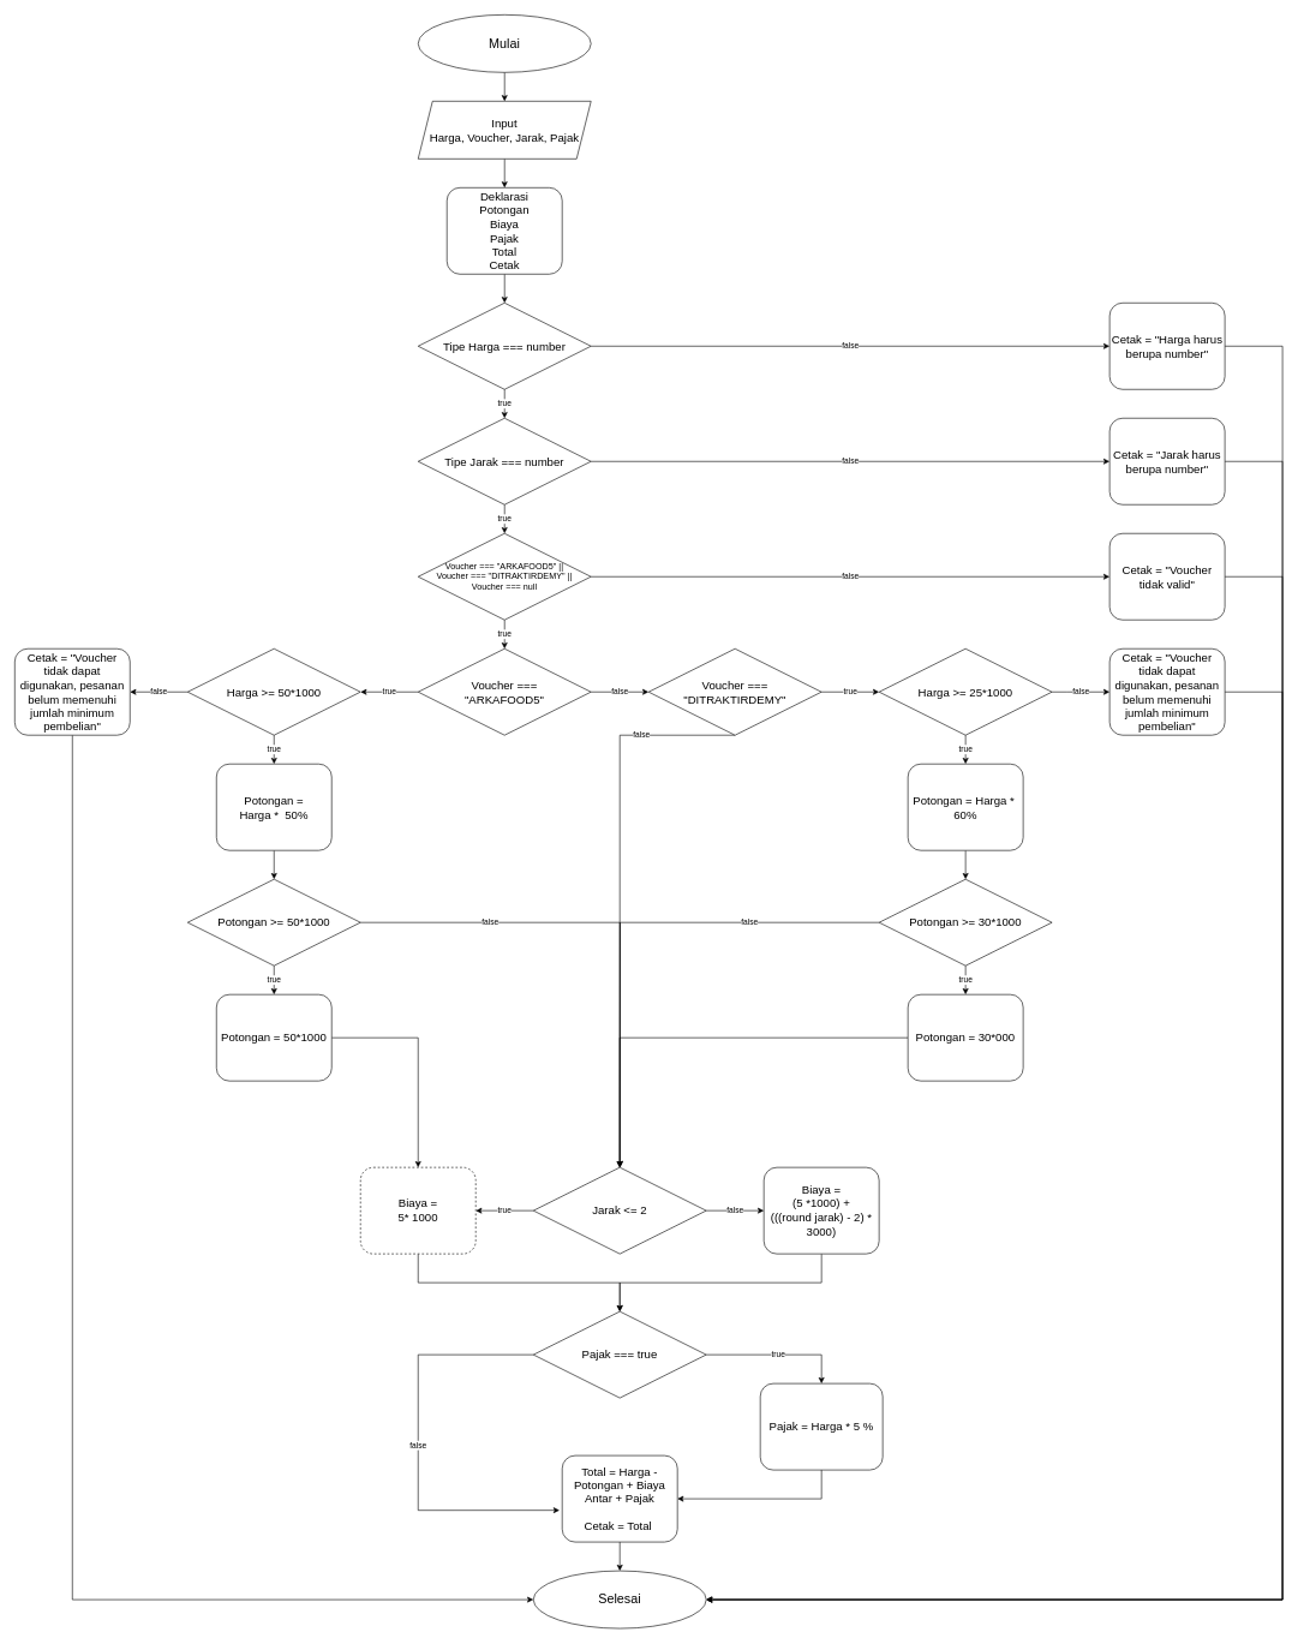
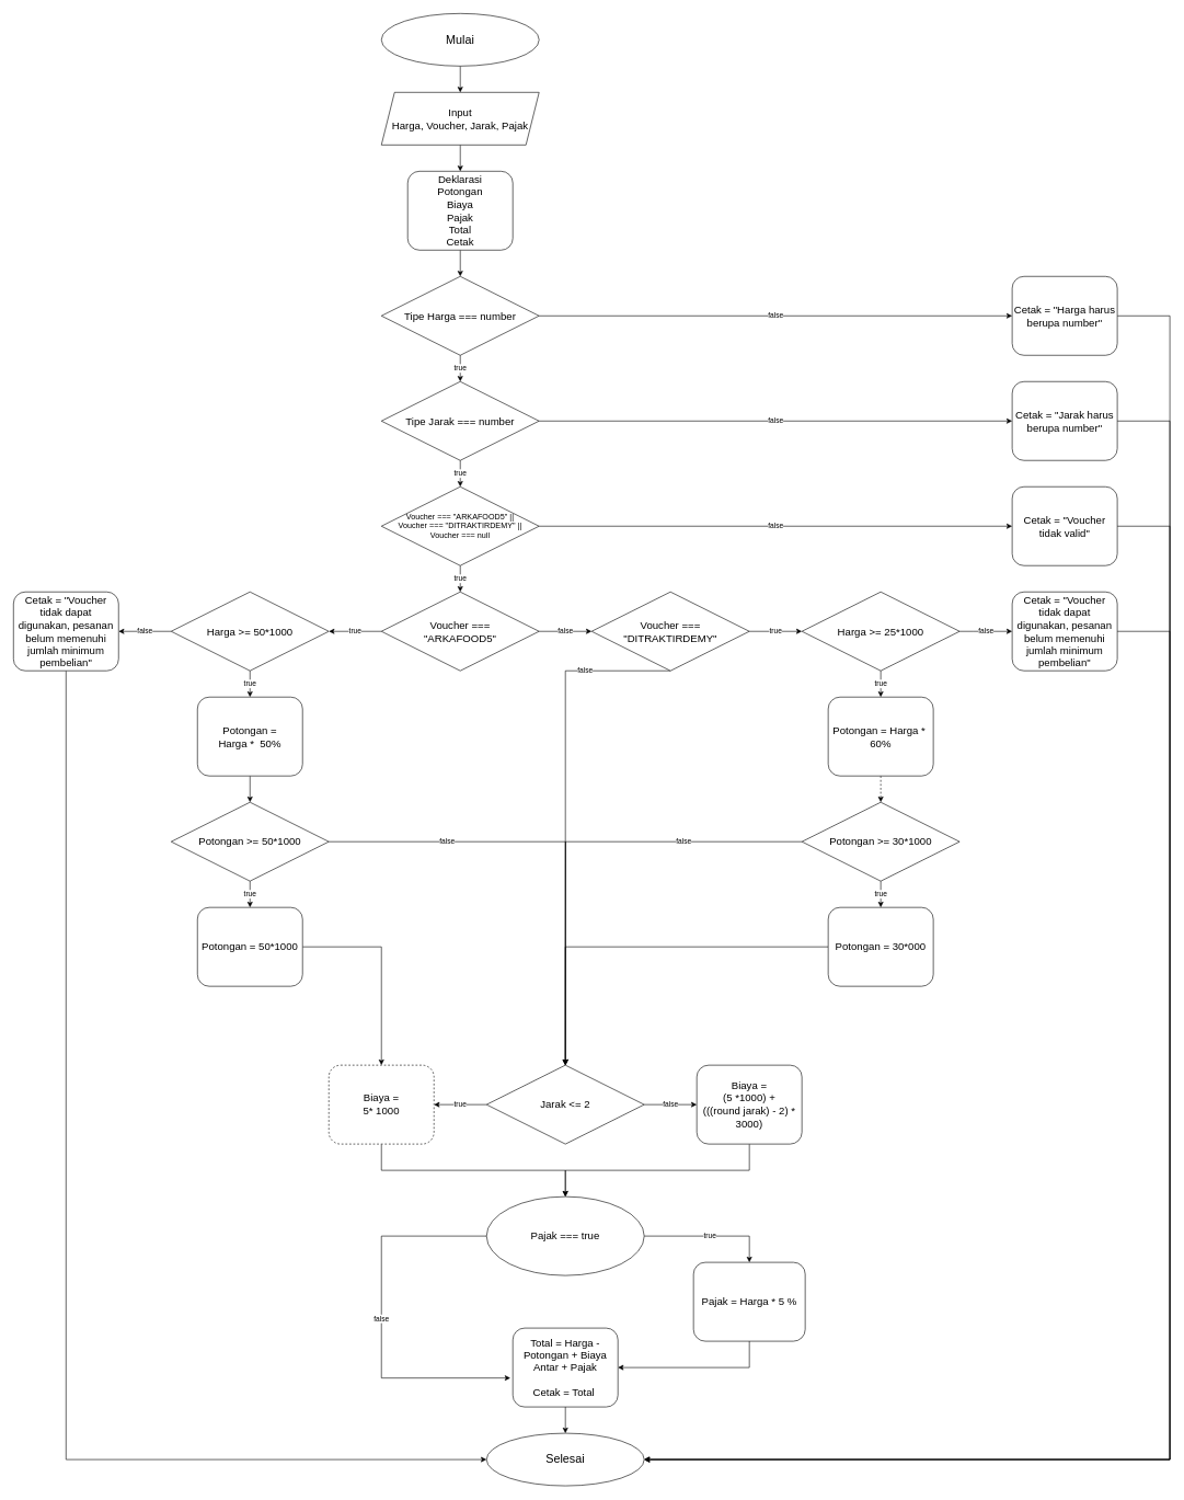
  <mxCell id="0" />
  <mxCell id="1" parent="0" />
  <mxCell id="2" style="edgeStyle=orthogonalEdgeStyle;rounded=0;orthogonalLoop=1;jettySize=auto;html=1;entryX=0.5;entryY=0;entryDx=0;entryDy=0;" edge="1" parent="1" source="3" target="5"><mxGeometry relative="1" as="geometry" /></mxCell>
  <mxCell id="3" value="&lt;font style=&quot;font-size: 18px&quot;&gt;Mulai&lt;/font&gt;" style="ellipse;whiteSpace=wrap;html=1;" vertex="1" parent="1"><mxGeometry x="580" y="20" width="240" height="80" as="geometry" /></mxCell>
  <mxCell id="4" style="edgeStyle=orthogonalEdgeStyle;rounded=0;orthogonalLoop=1;jettySize=auto;html=1;entryX=0.5;entryY=0;entryDx=0;entryDy=0;fontSize=18;" edge="1" parent="1" source="5" target="64"><mxGeometry relative="1" as="geometry" /></mxCell>
  <mxCell id="5" value="&lt;font style=&quot;font-size: 16px&quot;&gt;Input&lt;br&gt;Harga, Voucher, Jarak, Pajak&lt;/font&gt;" style="shape=parallelogram;perimeter=parallelogramPerimeter;whiteSpace=wrap;html=1;fixedSize=1;" vertex="1" parent="1"><mxGeometry x="580" y="140" width="240" height="80" as="geometry" /></mxCell>
  <mxCell id="6" value="true" style="edgeStyle=orthogonalEdgeStyle;rounded=0;orthogonalLoop=1;jettySize=auto;html=1;entryX=0.5;entryY=0;entryDx=0;entryDy=0;" edge="1" parent="1" source="8" target="15"><mxGeometry relative="1" as="geometry" /></mxCell>
  <mxCell id="7" value="false" style="edgeStyle=orthogonalEdgeStyle;rounded=0;orthogonalLoop=1;jettySize=auto;html=1;" edge="1" parent="1" source="8" target="10"><mxGeometry relative="1" as="geometry" /></mxCell>
  <mxCell id="8" value="&lt;font style=&quot;font-size: 16px&quot;&gt;Tipe Harga === number&lt;/font&gt;" style="rhombus;whiteSpace=wrap;html=1;" vertex="1" parent="1"><mxGeometry x="580" y="420" width="240" height="120" as="geometry" /></mxCell>
  <mxCell id="9" style="edgeStyle=orthogonalEdgeStyle;rounded=0;orthogonalLoop=1;jettySize=auto;html=1;entryX=1;entryY=0.5;entryDx=0;entryDy=0;" edge="1" parent="1" source="10" target="62"><mxGeometry relative="1" as="geometry"><Array as="points"><mxPoint x="1780" y="480" /><mxPoint x="1780" y="2220" /></Array></mxGeometry></mxCell>
  <mxCell id="10" value="&lt;font style=&quot;font-size: 16px&quot;&gt;Cetak = &quot;Harga harus berupa number&quot;&lt;/font&gt;" style="rounded=1;whiteSpace=wrap;html=1;" vertex="1" parent="1"><mxGeometry x="1540" y="420" width="160" height="120" as="geometry" /></mxCell>
  <mxCell id="11" style="edgeStyle=orthogonalEdgeStyle;rounded=0;orthogonalLoop=1;jettySize=auto;html=1;entryX=1;entryY=0.5;entryDx=0;entryDy=0;fontSize=16;" edge="1" parent="1" source="12" target="62"><mxGeometry relative="1" as="geometry"><Array as="points"><mxPoint x="1780" y="640" /><mxPoint x="1780" y="2220" /></Array></mxGeometry></mxCell>
  <mxCell id="12" value="&lt;font style=&quot;font-size: 16px&quot;&gt;Cetak = &quot;Jarak harus berupa number&quot;&lt;/font&gt;" style="rounded=1;whiteSpace=wrap;html=1;" vertex="1" parent="1"><mxGeometry x="1540" y="580" width="160" height="120" as="geometry" /></mxCell>
  <mxCell id="13" value="true" style="edgeStyle=orthogonalEdgeStyle;rounded=0;orthogonalLoop=1;jettySize=auto;html=1;entryX=0.5;entryY=0;entryDx=0;entryDy=0;" edge="1" parent="1" source="15" target="18"><mxGeometry relative="1" as="geometry"><mxPoint x="700" y="740" as="targetPoint" /></mxGeometry></mxCell>
  <mxCell id="14" value="false" style="edgeStyle=orthogonalEdgeStyle;rounded=0;orthogonalLoop=1;jettySize=auto;html=1;entryX=0;entryY=0.5;entryDx=0;entryDy=0;" edge="1" parent="1" source="15" target="12"><mxGeometry relative="1" as="geometry"><mxPoint x="2094.706" y="640" as="targetPoint" /></mxGeometry></mxCell>
  <mxCell id="15" value="&lt;font style=&quot;font-size: 16px&quot;&gt;Tipe Jarak === number&lt;/font&gt;" style="rhombus;whiteSpace=wrap;html=1;" vertex="1" parent="1"><mxGeometry x="580" y="580" width="240" height="120" as="geometry" /></mxCell>
  <mxCell id="16" value="true" style="edgeStyle=orthogonalEdgeStyle;rounded=0;orthogonalLoop=1;jettySize=auto;html=1;entryX=0.5;entryY=0;entryDx=0;entryDy=0;" edge="1" parent="1" source="18" target="23"><mxGeometry relative="1" as="geometry" /></mxCell>
  <mxCell id="17" value="false" style="edgeStyle=orthogonalEdgeStyle;rounded=0;orthogonalLoop=1;jettySize=auto;html=1;entryX=0;entryY=0.5;entryDx=0;entryDy=0;" edge="1" parent="1" source="18" target="20"><mxGeometry relative="1" as="geometry" /></mxCell>
  <mxCell id="18" value="Voucher === &quot;ARKAFOOD5&quot; ||&lt;br&gt;Voucher === &quot;DITRAKTIRDEMY&quot; ||&lt;br&gt;Voucher === null" style="rhombus;whiteSpace=wrap;html=1;" vertex="1" parent="1"><mxGeometry x="580" y="740" width="240" height="120" as="geometry" /></mxCell>
  <mxCell id="19" style="edgeStyle=orthogonalEdgeStyle;rounded=0;orthogonalLoop=1;jettySize=auto;html=1;entryX=1;entryY=0.5;entryDx=0;entryDy=0;" edge="1" parent="1" source="20" target="62"><mxGeometry relative="1" as="geometry"><mxPoint x="1790" y="800" as="targetPoint" /><Array as="points"><mxPoint x="1780" y="800" /><mxPoint x="1780" y="2220" /></Array></mxGeometry></mxCell>
  <mxCell id="20" value="&lt;font style=&quot;font-size: 16px&quot;&gt;Cetak = &quot;Voucher tidak valid&quot;&lt;/font&gt;" style="rounded=1;whiteSpace=wrap;html=1;" vertex="1" parent="1"><mxGeometry x="1540" y="740" width="160" height="120" as="geometry" /></mxCell>
  <mxCell id="21" value="false" style="edgeStyle=orthogonalEdgeStyle;rounded=0;orthogonalLoop=1;jettySize=auto;html=1;entryX=0;entryY=0.5;entryDx=0;entryDy=0;" edge="1" parent="1" source="23" target="31"><mxGeometry relative="1" as="geometry" /></mxCell>
  <mxCell id="22" value="true" style="edgeStyle=orthogonalEdgeStyle;rounded=0;orthogonalLoop=1;jettySize=auto;html=1;entryX=1;entryY=0.5;entryDx=0;entryDy=0;" edge="1" parent="1" source="23" target="26"><mxGeometry relative="1" as="geometry" /></mxCell>
  <mxCell id="23" value="&lt;font style=&quot;font-size: 16px&quot;&gt;Voucher ===&lt;br&gt;&quot;ARKAFOOD5&quot;&lt;/font&gt;" style="rhombus;whiteSpace=wrap;html=1;" vertex="1" parent="1"><mxGeometry x="580" y="900" width="240" height="120" as="geometry" /></mxCell>
  <mxCell id="24" value="false" style="edgeStyle=orthogonalEdgeStyle;rounded=0;orthogonalLoop=1;jettySize=auto;html=1;" edge="1" parent="1" source="26" target="61"><mxGeometry relative="1" as="geometry"><Array as="points"><mxPoint x="180" y="960" /></Array><mxPoint as="offset" /></mxGeometry></mxCell>
  <mxCell id="25" value="true" style="edgeStyle=orthogonalEdgeStyle;rounded=0;orthogonalLoop=1;jettySize=auto;html=1;entryX=0.5;entryY=0;entryDx=0;entryDy=0;" edge="1" parent="1" source="26" target="35"><mxGeometry relative="1" as="geometry" /></mxCell>
  <mxCell id="26" value="&lt;font style=&quot;font-size: 16px&quot;&gt;Harga &amp;gt;= 50*1000&lt;/font&gt;" style="rhombus;whiteSpace=wrap;html=1;" vertex="1" parent="1"><mxGeometry x="260" y="900" width="240" height="120" as="geometry" /></mxCell>
  <mxCell id="27" style="edgeStyle=orthogonalEdgeStyle;rounded=0;orthogonalLoop=1;jettySize=auto;html=1;entryX=1;entryY=0.5;entryDx=0;entryDy=0;" edge="1" parent="1" source="28" target="62"><mxGeometry relative="1" as="geometry"><mxPoint x="966.667" y="2260" as="targetPoint" /><Array as="points"><mxPoint x="1780" y="960" /><mxPoint x="1780" y="2220" /></Array></mxGeometry></mxCell>
  <mxCell id="28" value="&lt;font style=&quot;font-size: 16px&quot;&gt;Cetak = &quot;Voucher tidak dapat digunakan, pesanan belum memenuhi jumlah minimum pembelian&quot;&lt;/font&gt;" style="rounded=1;whiteSpace=wrap;html=1;" vertex="1" parent="1"><mxGeometry x="1540" y="900" width="160" height="120" as="geometry" /></mxCell>
  <mxCell id="29" value="false" style="edgeStyle=orthogonalEdgeStyle;rounded=0;orthogonalLoop=1;jettySize=auto;html=1;exitX=0.5;exitY=1;exitDx=0;exitDy=0;entryX=0.5;entryY=0;entryDx=0;entryDy=0;" edge="1" parent="1" source="31" target="48"><mxGeometry x="-0.658" relative="1" as="geometry"><mxPoint x="830" y="1140" as="targetPoint" /><Array as="points"><mxPoint x="860" y="1020" /></Array><mxPoint as="offset" /></mxGeometry></mxCell>
  <mxCell id="30" value="true" style="edgeStyle=orthogonalEdgeStyle;rounded=0;orthogonalLoop=1;jettySize=auto;html=1;entryX=0;entryY=0.5;entryDx=0;entryDy=0;" edge="1" parent="1" source="31" target="33"><mxGeometry relative="1" as="geometry" /></mxCell>
  <mxCell id="31" value="&lt;font style=&quot;font-size: 16px&quot;&gt;Voucher ===&lt;br&gt;&quot;DITRAKTIRDEMY&quot;&lt;/font&gt;" style="rhombus;whiteSpace=wrap;html=1;" vertex="1" parent="1"><mxGeometry x="900" y="900" width="240" height="120" as="geometry" /></mxCell>
  <mxCell id="32" value="true" style="edgeStyle=orthogonalEdgeStyle;rounded=0;orthogonalLoop=1;jettySize=auto;html=1;entryX=0.5;entryY=0;entryDx=0;entryDy=0;" edge="1" parent="1" source="33" target="37"><mxGeometry relative="1" as="geometry" /></mxCell>
  <mxCell id="33" value="&lt;font style=&quot;font-size: 16px&quot;&gt;Harga &amp;gt;= 25*1000&lt;/font&gt;" style="rhombus;whiteSpace=wrap;html=1;" vertex="1" parent="1"><mxGeometry x="1220" y="900" width="240" height="120" as="geometry" /></mxCell>
  <mxCell id="34" style="edgeStyle=orthogonalEdgeStyle;rounded=0;orthogonalLoop=1;jettySize=auto;html=1;entryX=0.5;entryY=0;entryDx=0;entryDy=0;" edge="1" parent="1" source="35" target="39"><mxGeometry relative="1" as="geometry" /></mxCell>
  <mxCell id="35" value="&lt;font style=&quot;font-size: 16px&quot;&gt;Potongan =&lt;br&gt;Harga *&amp;nbsp; 50%&lt;/font&gt;" style="rounded=1;whiteSpace=wrap;html=1;" vertex="1" parent="1"><mxGeometry x="300" y="1060" width="160" height="120" as="geometry" /></mxCell>
- <mxCell id="36" style="edgeStyle=orthogonalEdgeStyle;rounded=0;orthogonalLoop=1;jettySize=auto;html=1;entryX=0.5;entryY=0;entryDx=0;entryDy=0;" edge="1" parent="1" source="37" target="41"><mxGeometry relative="1" as="geometry" /></mxCell>
+ <mxCell id="36" style="edgeStyle=orthogonalEdgeStyle;rounded=0;orthogonalLoop=1;jettySize=auto;html=1;entryX=0.5;entryY=0;entryDx=0;entryDy=0;dashed=1;" edge="1" parent="1" source="37" target="41"><mxGeometry relative="1" as="geometry" /></mxCell>
  <mxCell id="37" value="&lt;font style=&quot;font-size: 16px&quot;&gt;Potongan = Harga *&amp;nbsp; 60%&lt;/font&gt;" style="rounded=1;whiteSpace=wrap;html=1;" vertex="1" parent="1"><mxGeometry x="1260" y="1060" width="160" height="120" as="geometry" /></mxCell>
  <mxCell id="38" value="true" style="edgeStyle=orthogonalEdgeStyle;rounded=0;orthogonalLoop=1;jettySize=auto;html=1;entryX=0.5;entryY=0;entryDx=0;entryDy=0;" edge="1" parent="1" source="39" target="43"><mxGeometry relative="1" as="geometry" /></mxCell>
  <mxCell id="39" value="&lt;font style=&quot;font-size: 16px&quot;&gt;Potongan &amp;gt;= 50*1000&lt;/font&gt;" style="rhombus;whiteSpace=wrap;html=1;" vertex="1" parent="1"><mxGeometry x="260" y="1220" width="240" height="120" as="geometry" /></mxCell>
  <mxCell id="40" value="true" style="edgeStyle=orthogonalEdgeStyle;rounded=0;orthogonalLoop=1;jettySize=auto;html=1;entryX=0.5;entryY=0;entryDx=0;entryDy=0;" edge="1" parent="1" source="41" target="45"><mxGeometry relative="1" as="geometry" /></mxCell>
  <mxCell id="41" value="&lt;font style=&quot;font-size: 16px&quot;&gt;Potongan &amp;gt;= 30*1000&lt;/font&gt;" style="rhombus;whiteSpace=wrap;html=1;" vertex="1" parent="1"><mxGeometry x="1220" y="1220" width="240" height="120" as="geometry" /></mxCell>
  <mxCell id="42" style="edgeStyle=orthogonalEdgeStyle;rounded=0;orthogonalLoop=1;jettySize=auto;html=1;fontSize=12;" edge="1" parent="1" source="43" target="50"><mxGeometry relative="1" as="geometry" /></mxCell>
  <mxCell id="43" value="&lt;font style=&quot;font-size: 16px&quot;&gt;Potongan = 50*1000&lt;/font&gt;" style="rounded=1;whiteSpace=wrap;html=1;" vertex="1" parent="1"><mxGeometry x="300" y="1380" width="160" height="120" as="geometry" /></mxCell>
  <mxCell id="44" style="edgeStyle=orthogonalEdgeStyle;rounded=0;orthogonalLoop=1;jettySize=auto;html=1;entryX=0.5;entryY=0;entryDx=0;entryDy=0;fontSize=16;" edge="1" parent="1" source="45" target="48"><mxGeometry relative="1" as="geometry" /></mxCell>
  <mxCell id="45" value="&lt;font style=&quot;font-size: 16px&quot;&gt;Potongan = 30*000&lt;/font&gt;" style="rounded=1;whiteSpace=wrap;html=1;" vertex="1" parent="1"><mxGeometry x="1260" y="1380" width="160" height="120" as="geometry" /></mxCell>
  <mxCell id="46" value="true" style="edgeStyle=orthogonalEdgeStyle;rounded=0;orthogonalLoop=1;jettySize=auto;html=1;entryX=1;entryY=0.5;entryDx=0;entryDy=0;" edge="1" parent="1" source="48" target="50"><mxGeometry relative="1" as="geometry"><mxPoint x="710" y="1680" as="targetPoint" /></mxGeometry></mxCell>
  <mxCell id="47" value="false" style="edgeStyle=orthogonalEdgeStyle;rounded=0;orthogonalLoop=1;jettySize=auto;html=1;entryX=0;entryY=0.5;entryDx=0;entryDy=0;" edge="1" parent="1" source="48" target="52"><mxGeometry relative="1" as="geometry"><Array as="points"><mxPoint x="1020" y="1680" /><mxPoint x="1020" y="1680" /></Array></mxGeometry></mxCell>
  <mxCell id="48" value="&lt;font style=&quot;font-size: 16px&quot;&gt;Jarak &amp;lt;= 2&lt;/font&gt;" style="rhombus;whiteSpace=wrap;html=1;" vertex="1" parent="1"><mxGeometry x="740" y="1620" width="240" height="120" as="geometry" /></mxCell>
  <mxCell id="49" style="edgeStyle=orthogonalEdgeStyle;rounded=0;orthogonalLoop=1;jettySize=auto;html=1;entryX=0.5;entryY=0;entryDx=0;entryDy=0;" edge="1" parent="1" source="50" target="55"><mxGeometry relative="1" as="geometry"><Array as="points"><mxPoint x="580" y="1780" /></Array></mxGeometry></mxCell>
  <mxCell id="50" value="&lt;font style=&quot;font-size: 16px&quot;&gt;Biaya =&lt;br&gt;5* 1000&lt;/font&gt;" style="rounded=1;whiteSpace=wrap;html=1;dashed=1;" vertex="1" parent="1"><mxGeometry y="1620" width="160" height="120" as="geometry" x="500" /></mxCell>
  <mxCell id="51" style="edgeStyle=orthogonalEdgeStyle;rounded=0;orthogonalLoop=1;jettySize=auto;html=1;entryX=0.5;entryY=0;entryDx=0;entryDy=0;" edge="1" parent="1" source="52" target="55"><mxGeometry relative="1" as="geometry"><Array as="points"><mxPoint x="1140" y="1780" /><mxPoint x="860" y="1780" /></Array></mxGeometry></mxCell>
  <mxCell id="52" value="&lt;font style=&quot;font-size: 16px&quot;&gt;Biaya =&lt;br&gt;(5 *1000) +&lt;br&gt;(((round jarak) - 2) * 3000)&lt;/font&gt;" style="rounded=1;whiteSpace=wrap;html=1;" vertex="1" parent="1"><mxGeometry x="1060" y="1620" width="160" height="120" as="geometry" /></mxCell>
  <mxCell id="53" value="false" style="edgeStyle=orthogonalEdgeStyle;rounded=0;orthogonalLoop=1;jettySize=auto;html=1;entryX=-0.023;entryY=0.633;entryDx=0;entryDy=0;entryPerimeter=0;" edge="1" parent="1" source="55" target="59"><mxGeometry relative="1" as="geometry"><mxPoint x="660" y="1880" as="targetPoint" /><Array as="points"><mxPoint x="580" y="1880" /><mxPoint x="580" y="2096" /></Array></mxGeometry></mxCell>
  <mxCell id="54" value="true" style="edgeStyle=orthogonalEdgeStyle;rounded=0;orthogonalLoop=1;jettySize=auto;html=1;entryX=0.5;entryY=0;entryDx=0;entryDy=0;" edge="1" parent="1" source="55" target="57"><mxGeometry relative="1" as="geometry" /></mxCell>
- <mxCell id="55" value="&lt;font style=&quot;font-size: 16px&quot;&gt;Pajak === true&lt;/font&gt;" style="rhombus;whiteSpace=wrap;html=1;" vertex="1" parent="1"><mxGeometry x="740" y="1820" width="240" height="120" as="geometry" /></mxCell>
+ <mxCell id="55" value="&lt;font style=&quot;font-size: 16px&quot;&gt;Pajak === true&lt;/font&gt;" style="ellipse;whiteSpace=wrap;html=1;" vertex="1" parent="1"><mxGeometry x="740" y="1820" width="240" height="120" as="geometry" /></mxCell>
  <mxCell id="56" style="edgeStyle=orthogonalEdgeStyle;rounded=0;orthogonalLoop=1;jettySize=auto;html=1;" edge="1" parent="1" source="57" target="59"><mxGeometry relative="1" as="geometry"><Array as="points"><mxPoint x="1140" y="2080" /></Array></mxGeometry></mxCell>
  <mxCell id="57" value="&lt;font style=&quot;font-size: 16px&quot;&gt;Pajak = Harga * 5 %&lt;/font&gt;" style="rounded=1;whiteSpace=wrap;html=1;" vertex="1" parent="1"><mxGeometry x="1055" y="1920" width="170" height="120" as="geometry" /></mxCell>
  <mxCell id="58" style="edgeStyle=orthogonalEdgeStyle;rounded=0;orthogonalLoop=1;jettySize=auto;html=1;entryX=0.5;entryY=0;entryDx=0;entryDy=0;" edge="1" parent="1" source="59" target="62"><mxGeometry relative="1" as="geometry"><mxPoint x="860" y="2210" as="targetPoint" /></mxGeometry></mxCell>
  <mxCell id="59" value="&lt;font style=&quot;font-size: 16px&quot;&gt;Total = Harga - Potongan + Biaya Antar + Pajak&lt;br&gt;&lt;br&gt;Cetak = Total&amp;nbsp;&lt;/font&gt;" style="rounded=1;whiteSpace=wrap;html=1;" vertex="1" parent="1"><mxGeometry x="780" y="2020" width="160" height="120" as="geometry" /></mxCell>
  <mxCell id="60" style="edgeStyle=orthogonalEdgeStyle;rounded=0;orthogonalLoop=1;jettySize=auto;html=1;entryX=0;entryY=0.5;entryDx=0;entryDy=0;exitX=0.5;exitY=1;exitDx=0;exitDy=0;" edge="1" parent="1" source="61" target="62"><mxGeometry relative="1" as="geometry"><Array as="points"><mxPoint x="100" y="2220" /></Array></mxGeometry></mxCell>
  <mxCell id="61" value="&lt;font style=&quot;font-size: 16px&quot;&gt;Cetak = &quot;Voucher tidak dapat digunakan, pesanan belum memenuhi jumlah minimum pembelian&quot;&lt;/font&gt;" style="rounded=1;whiteSpace=wrap;html=1;" vertex="1" parent="1"><mxGeometry x="20" y="900" width="160" height="120" as="geometry" /></mxCell>
  <mxCell id="62" value="&lt;font style=&quot;font-size: 18px&quot;&gt;Selesai&lt;/font&gt;" style="ellipse;whiteSpace=wrap;html=1;" vertex="1" parent="1"><mxGeometry x="740" y="2180" width="240" height="80" as="geometry" /></mxCell>
  <mxCell id="63" style="edgeStyle=orthogonalEdgeStyle;rounded=0;orthogonalLoop=1;jettySize=auto;html=1;entryX=0.5;entryY=0;entryDx=0;entryDy=0;fontSize=18;" edge="1" parent="1" source="64" target="8"><mxGeometry relative="1" as="geometry" /></mxCell>
  <mxCell id="64" value="&lt;font style=&quot;font-size: 16px&quot;&gt;Deklarasi&lt;br&gt;Potongan&lt;br&gt;Biaya&lt;br&gt;Pajak&lt;br&gt;Total&lt;br&gt;Cetak&lt;br&gt;&lt;/font&gt;" style="rounded=1;whiteSpace=wrap;html=1;" vertex="1" parent="1"><mxGeometry x="620" y="260" width="160" height="120" as="geometry" /></mxCell>
  <mxCell id="65" value="false" style="edgeStyle=orthogonalEdgeStyle;rounded=0;orthogonalLoop=1;jettySize=auto;html=1;exitX=1;exitY=0.5;exitDx=0;exitDy=0;entryX=0;entryY=0.5;entryDx=0;entryDy=0;" edge="1" parent="1" source="33" target="28"><mxGeometry x="0.002" relative="1" as="geometry"><mxPoint x="1620" y="980" as="sourcePoint" /><mxPoint x="1540" y="1060" as="targetPoint" /><Array as="points"><mxPoint x="1480" y="960" /><mxPoint x="1480" y="960" /></Array><mxPoint as="offset" /></mxGeometry></mxCell>
  <mxCell id="66" value="false" style="edgeStyle=orthogonalEdgeStyle;rounded=0;orthogonalLoop=1;jettySize=auto;html=1;exitX=1;exitY=0.5;exitDx=0;exitDy=0;" edge="1" parent="1" source="39" target="48"><mxGeometry x="-0.486" relative="1" as="geometry"><mxPoint x="390" y="1350" as="sourcePoint" /><mxPoint x="390" y="1390" as="targetPoint" /><mxPoint as="offset" /></mxGeometry></mxCell>
  <mxCell id="67" value="false" style="edgeStyle=orthogonalEdgeStyle;rounded=0;orthogonalLoop=1;jettySize=auto;html=1;exitX=0;exitY=0.5;exitDx=0;exitDy=0;" edge="1" parent="1" source="41"><mxGeometry x="-0.486" relative="1" as="geometry"><mxPoint x="510" y="1290" as="sourcePoint" /><mxPoint x="860" y="1620" as="targetPoint" /><mxPoint as="offset" /></mxGeometry></mxCell>
